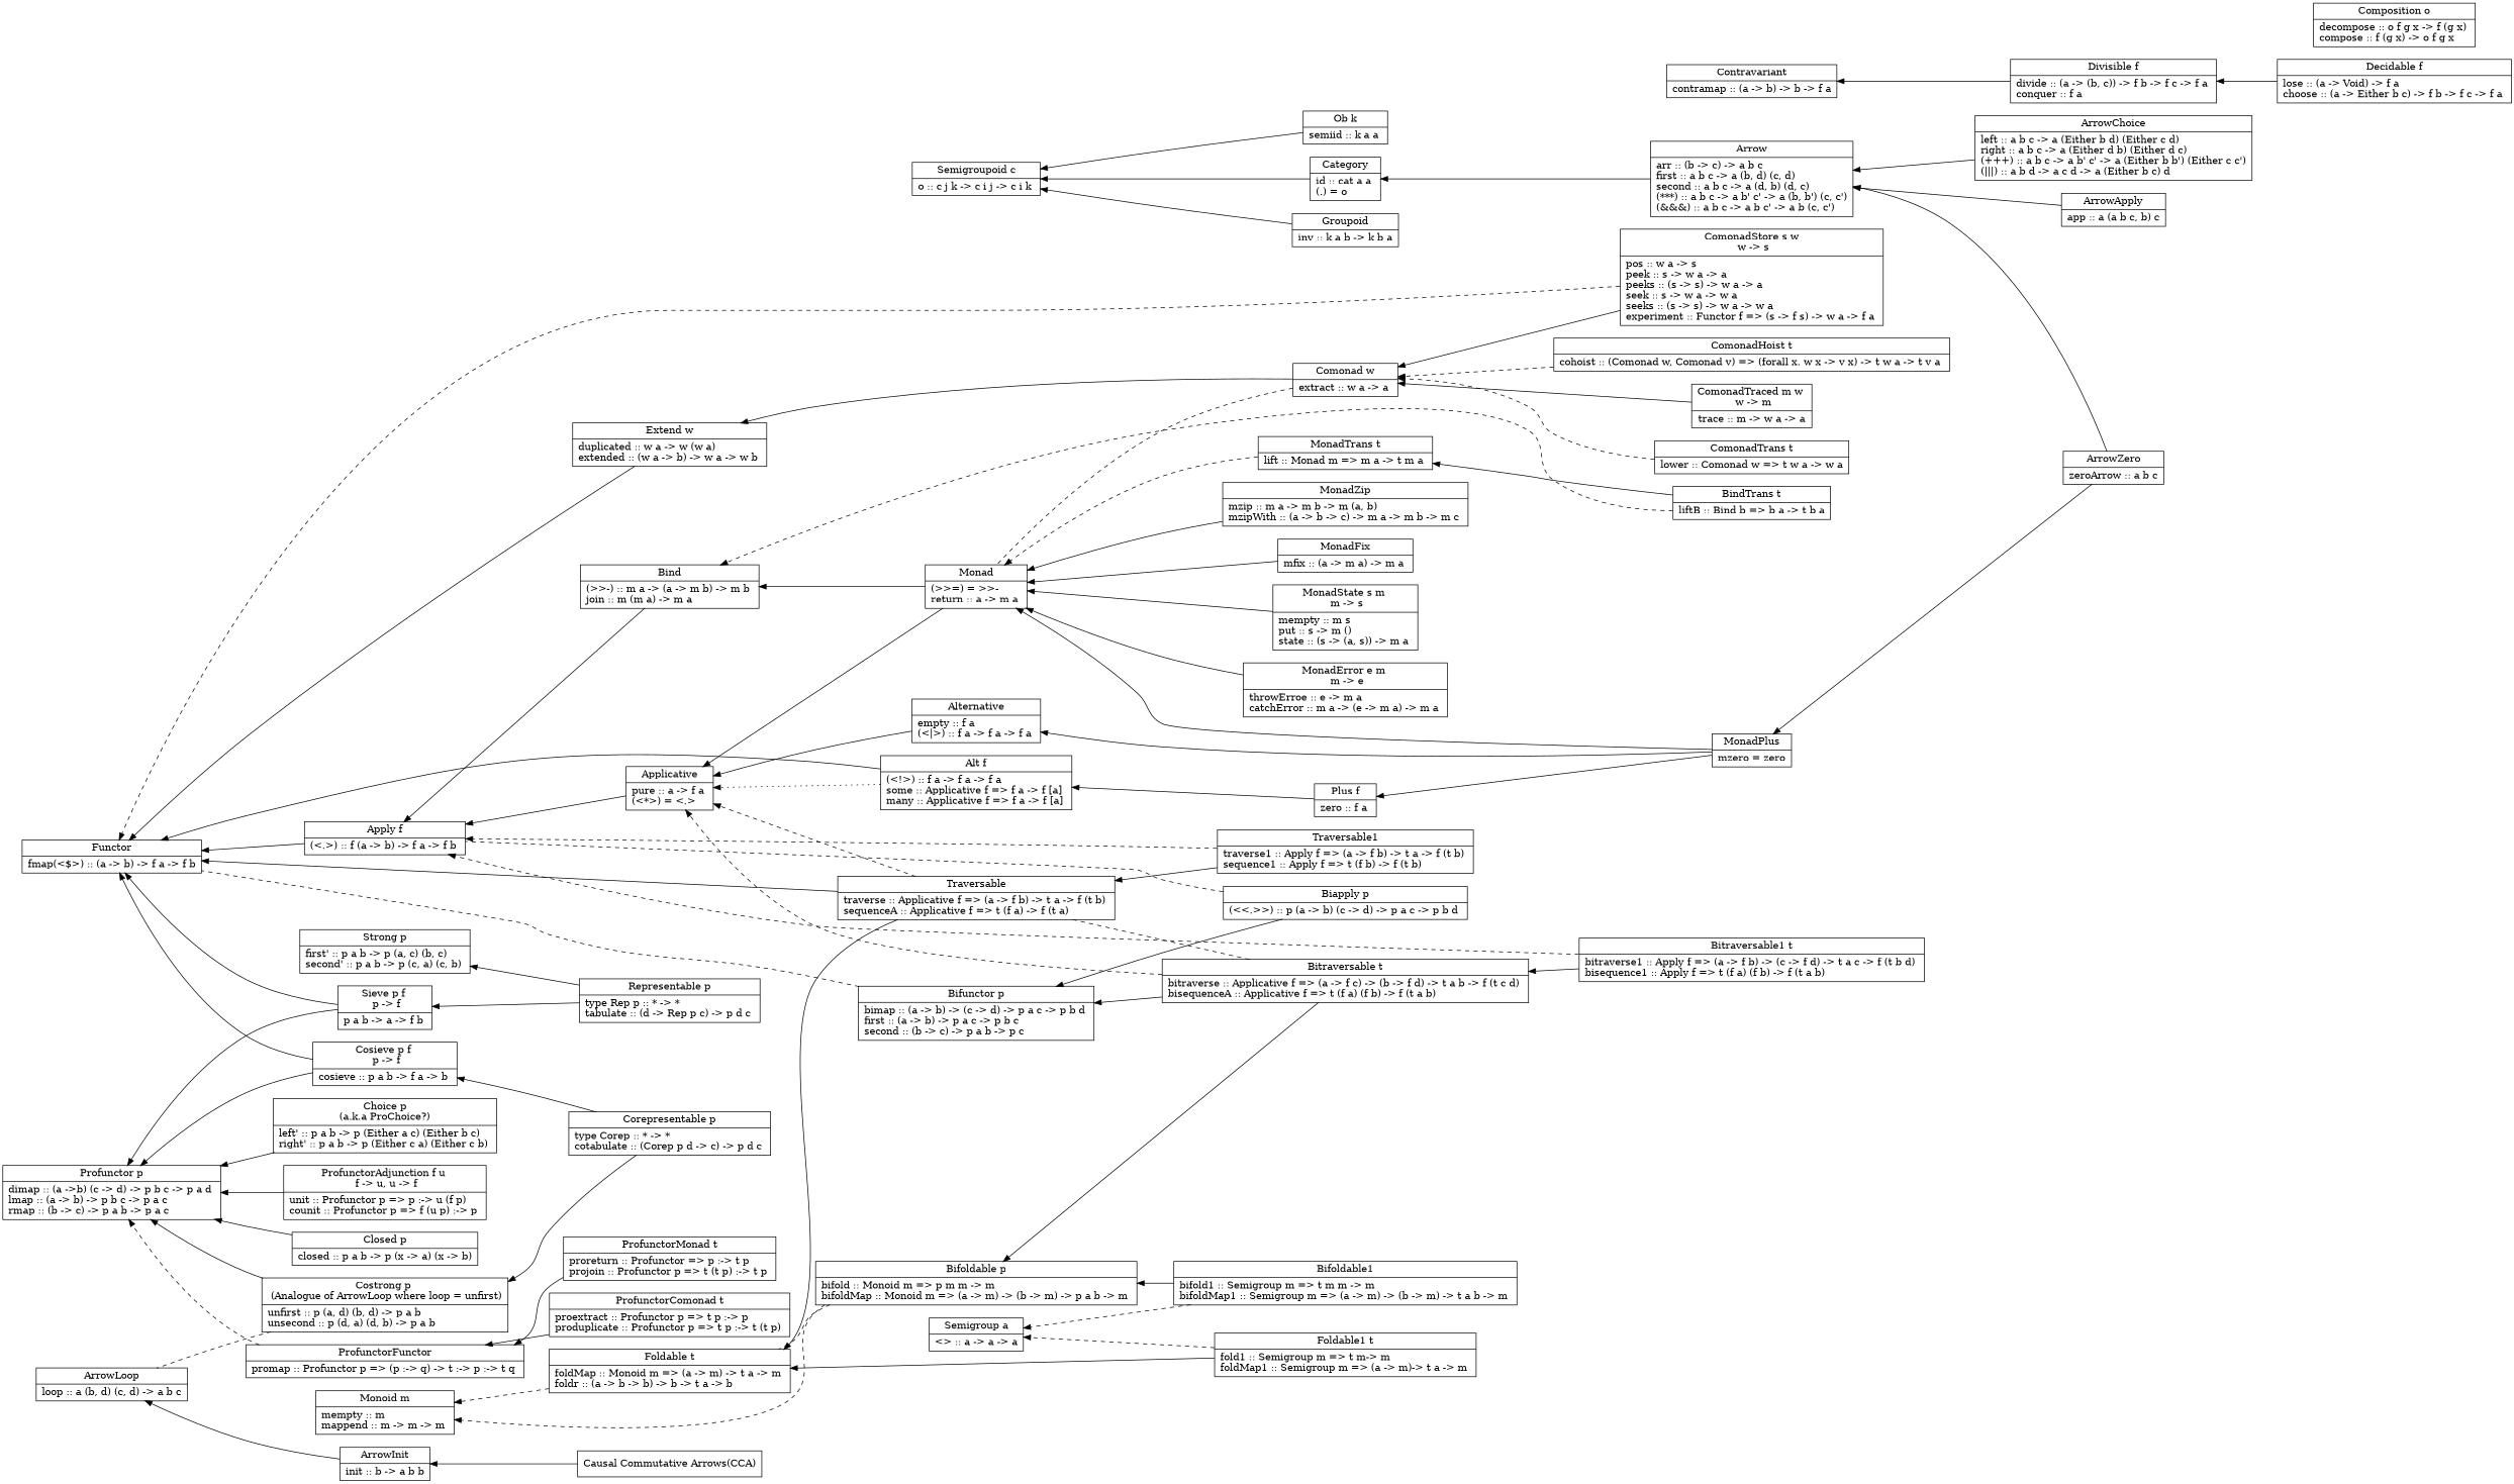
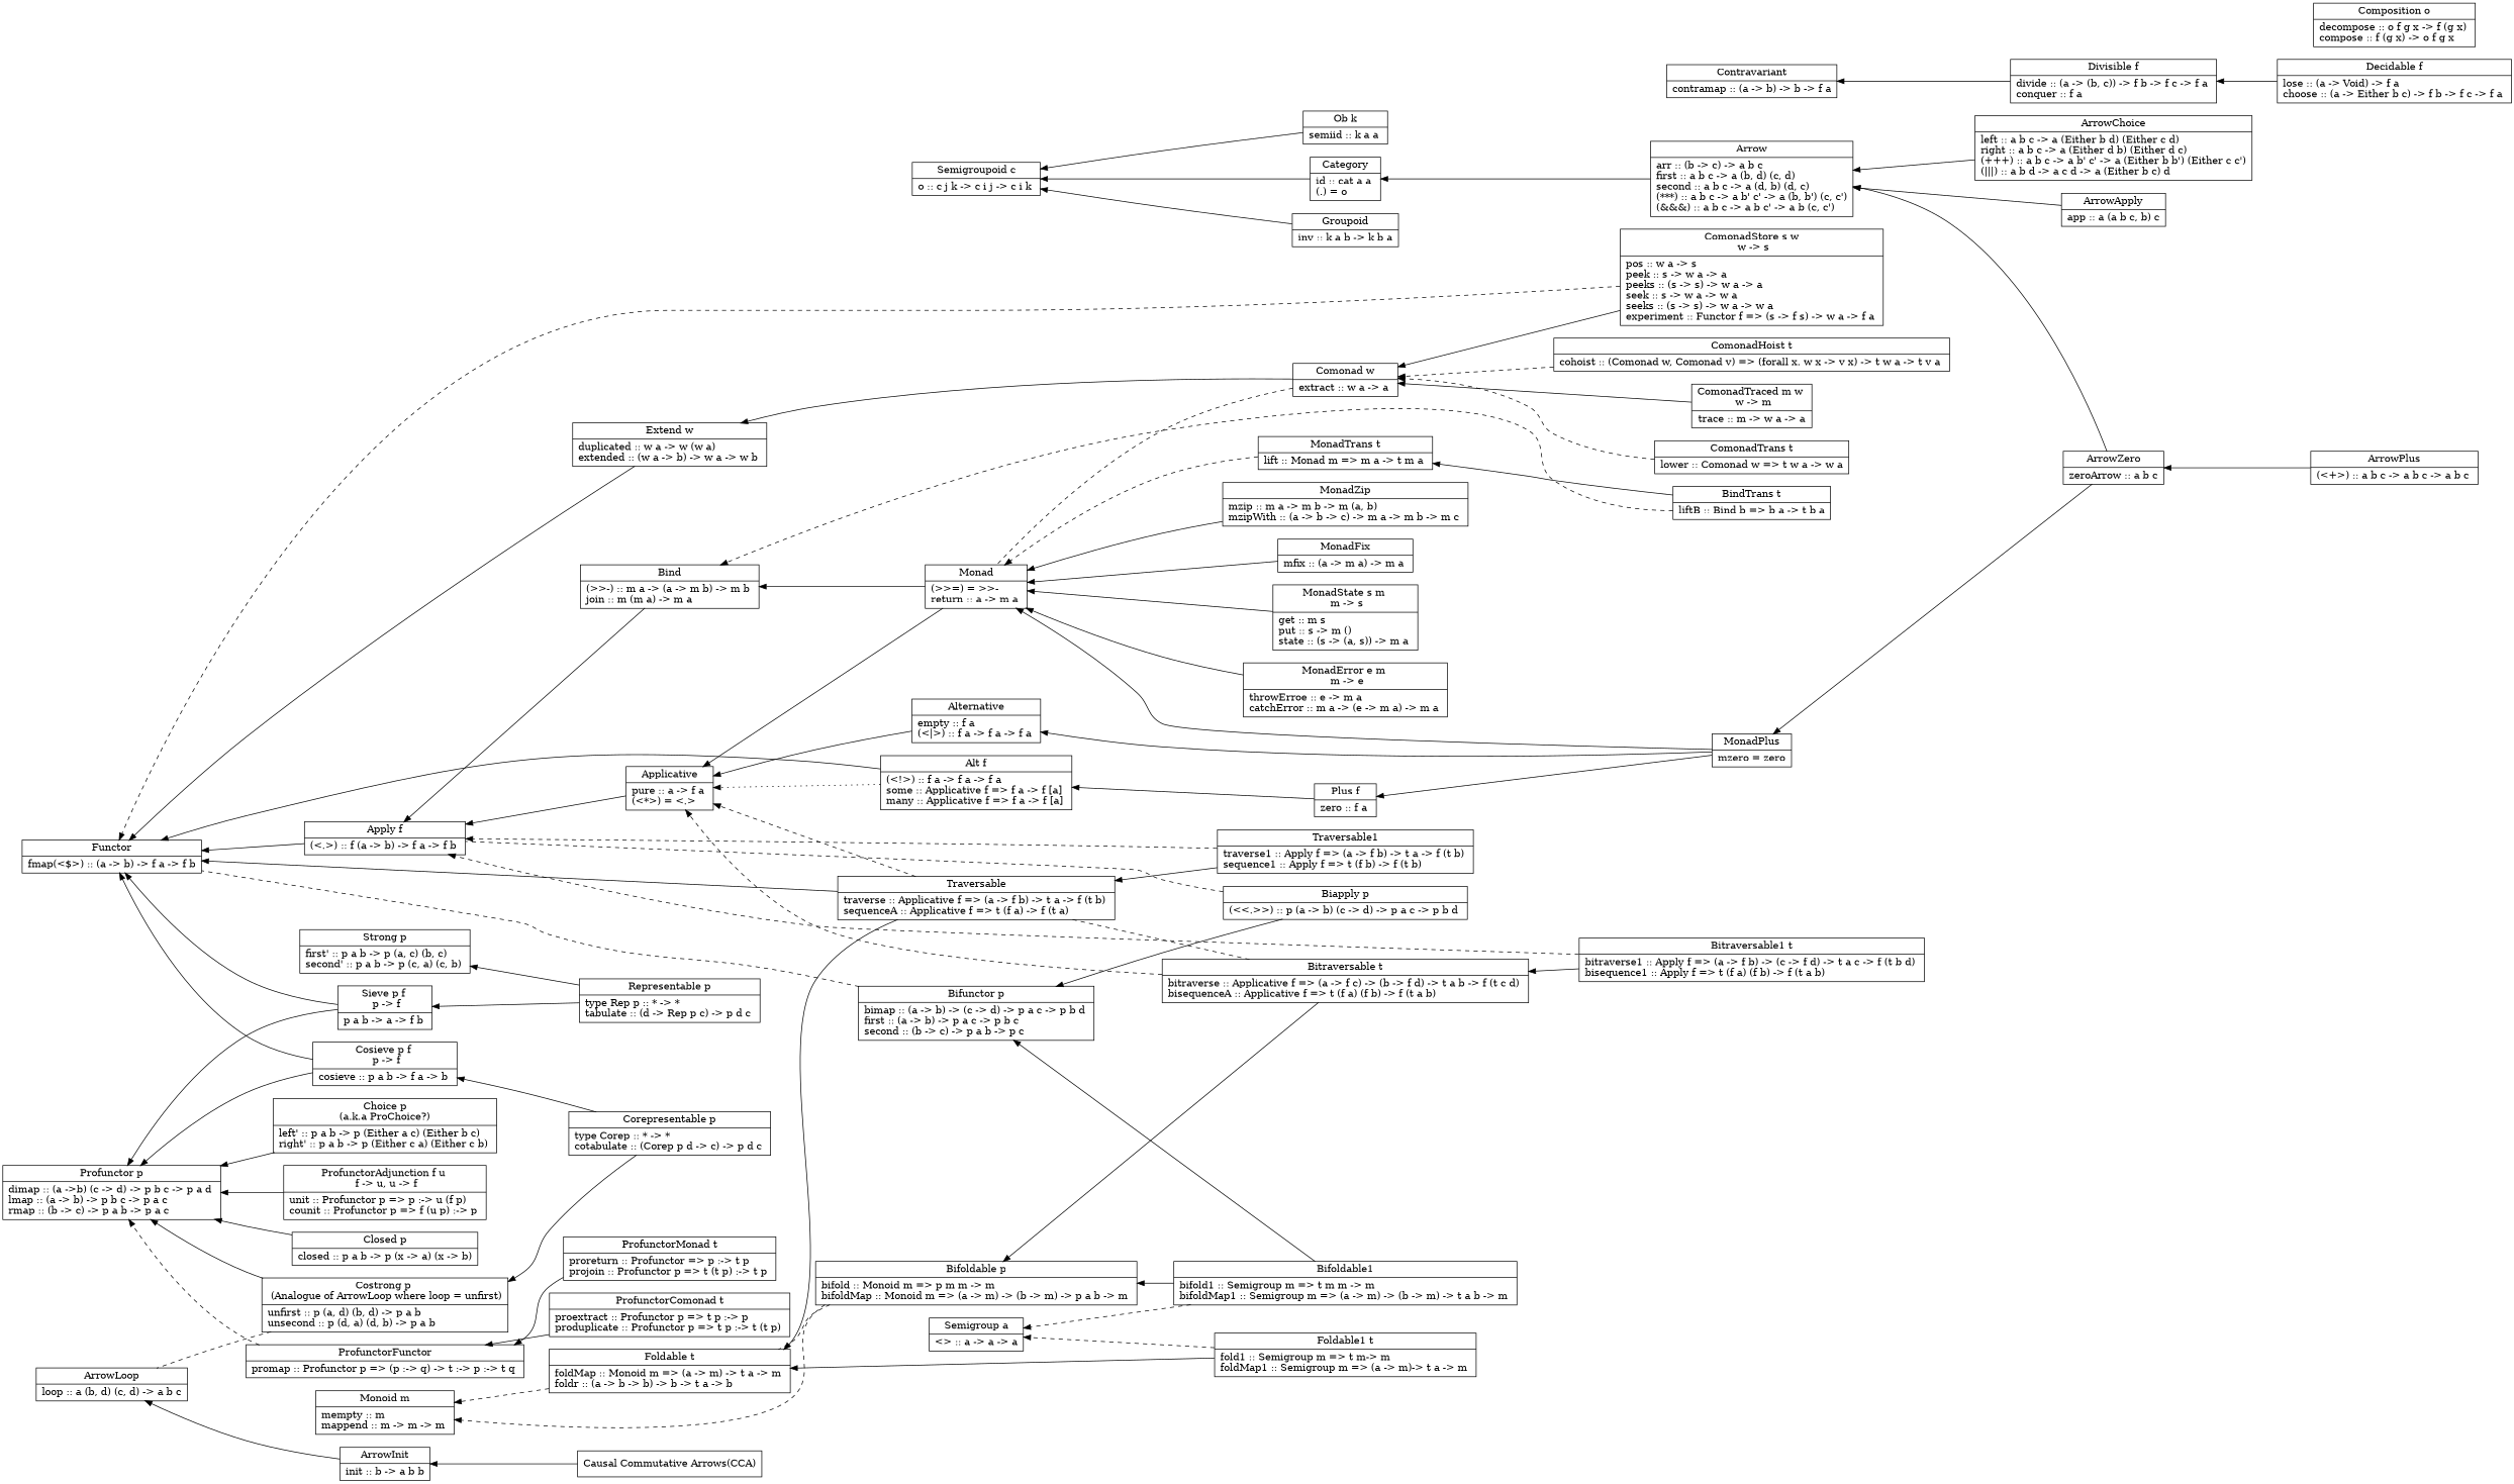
  digraph {
    rankdir=RL
    node [shape=record]
    n1 [label="{ Category }|{ id :: cat a a \l	(.) = o \l }"]
    n2 [label="{ Semigroupoid c }|{ o :: c j k -\> c i j -\> c i k \l }"]
    n3 [label="{ Functor }|{ fmap(\<$\>) :: (a -\> b) -\> f a -\> f b }"]
    n4 [label="{ Applicative }|{ pure :: a -\> f a \l	(\<*\>) = \<.\>\l }"]
    n5 [label="{ Apply f }|{ (\<.\>) :: f (a -\> b) -\> f a -\> f b \l}"]
    n6 [label="{ Alternative }|{ empty :: f a \l	(\<\|\>) :: f a -\> f a -\> f a \l}"]
    n7 [label="{ Monad }|{ (\>\>=) = \>\>- \lreturn :: a -\> m a \l}"]
    n8 [label="{ Bind }|{ (\>\>-) :: m a -\> (a -\> m b) -\> m b \l	join :: m (m a) -\> m a \l}"]
    n9 [label="{ MonadPlus }|{ mzero = zero }"]
    n10 [label="{ Plus f }|{ zero :: f a \l }"]
    n11 [label="{ Alt f }|{ (\<!\>) :: f a -\> f a -\> f a \l	some :: Applicative f =\> f a -\> f [a] \l	many :: Applicative f =\> f a -\> f [a] \l }"]
    n12 [label="{ MonadZip }|{ mzip :: m a -\> m b -\> m (a, b)\l	mzipWith :: (a -\> b -\> c) -\> m a -\> m b -\> m c \l}"]
    n13 [label="{ Arrow }|{ arr :: (b -\> c) -\> a b c \lfirst :: a b c -\> a (b, d) (c, d) \lsecond :: a b c -\> a (d, b) (d, c) \l(***) :: a b c -\> a b' c' -\> a (b, b') (c, c')\l(&&&) :: a b c -\> a b c' -\> a b (c, c')\l }"]
    n14 [label="{ MonadFix }|{ mfix :: (a -\> m a) -\> m a \l}"]
+   n15 [label="{ ArrowPlus }|{ (\<+\>) :: a b c -\> a b c -\> a b c \l }"]
    n16 [label="{ ArrowZero }|{ zeroArrow :: a b c }"]
    n17 [label="{ ArrowInit }|{ init :: b -\> a b b }"]
    n18 [label="{ ArrowLoop }|{ loop :: a (b, d) (c, d) -\> a b c }"]
    n19 [label="{ ArrowChoice }|{ left :: a b c -\> a (Either b d) (Either c d) \l	right :: a b c -\> a (Either d b) (Either d c)\l	(+++) :: a b c -\> a b' c' -\> a (Either b b') (Either c c')\l	(\|\|\|) :: a b d -\> a c d -\> a (Either b c) d\l }"]
    n20 [label="{ ArrowApply }|{ app :: a (a b c, b) c }"]
    n21 [label="{Causal Commutative Arrows(CCA) }"]
    n22 [label="{ Monoid m}|{ mempty :: m \l	mappend :: m -\> m -\> m \l}"]
    n23 [label="{ Foldable t}|{ foldMap :: Monoid m =\> (a -\> m) -\> t a -\> m \l	foldr :: (a -\> b -\> b) -\> b -\> t a -\> b \l}"]
    n24 [label="{ Traversable }|{ traverse :: Applicative f =\> (a -\> f b) -\> t a -\> f (t b) \l	sequenceA :: Applicative f =\> t (f a) -\> f (t a) \l }"]
    n25 [label="{ Contravariant }|{ contramap :: (a -\> b) -\>  b -\> f a }"]
-   n26 [label="{ MonadState s m \n m -\> s }|{ mempty :: m s \l	put :: s -\> m () \l	state :: (s -\> (a, s)) -\> m a \l}"]
+   n26 [label="{ MonadState s m \n m -\> s }|{ get :: m s \l	put :: s -\> m () \l	state :: (s -\> (a, s)) -\> m a \l}"]
    n27 [label="{ MonadError e m \n m -\> e }|{ throwErroe :: e -\> m a \l	catchError :: m a -\> (e -\> m a) -\> m a \l }"]
    n28 [label="{ Comonad w }|{ extract :: w a -\> a \l }"]
    n29 [label="{ Extend w }|{ duplicated :: w a -\> w (w a) \l	extended :: (w a -\> b) -\> w a -\> w b \l }"]
    n30 [label="{ Bifunctor p }|{ bimap :: (a -\> b) -\> (c -\> d) -\> p a c -\> p b d \l	first :: (a -\> b) -\> p a c -\> p b c \l	second :: (b -\> c) -\> p a b -\> p  c \l }"]
    n31 [label="{ Biapply p }|{ (\<\<.\>\>) :: p (a -\> b) (c -\> d) -\> p a c -\> p b d \l }"]
    n32 [label="{ Semigroup a }|{ \<\> :: a -\> a -\> a }"]
    n33 [label="{ BindTrans t}|{ liftB :: Bind b =\> b a -\> t b a }"]
    n34 [label="{ MonadTrans t}|{ lift :: Monad m =\> m a -\> t m a \l}"]
    n35 [label="{ Groupoid }|{ inv :: k a b -\> k b a }"]
    n36 [label="{ Bifoldable p}|{ bifold :: Monoid m =\> p m m -\> m \l	bifoldMap :: Monoid m =\> (a -\> m) -\> (b -\> m) -\> p a b -\> m \l }"]
    n37 [label="{ Bifoldable1 }|{ bifold1 :: Semigroup m =\> t m m -\> m \l	bifoldMap1 :: Semigroup m =\> (a -\> m) -\> (b -\> m) -\> t a b -\> m \l }"]
    n38 [label="{ Bitraversable t }|{ bitraverse :: Applicative f =\> (a -\> f c) -\> (b -\> f d) -\> t a b -\> f (t c d) \l	bisequenceA :: Applicative f =\> t (f a) (f b) -\> f (t a b) \l }"]
    n39 [label="{ Bitraversable1 t }|{ bitraverse1 :: Apply f =\> (a -\> f b) -\> (c -\> f d) -\> t a c -\> f (t b d) \l	bisequence1 :: Apply f =\> t (f a) (f b) -\> f (t a b) \l }"]
    n40 [label="{ Foldable1 t }|{ fold1 :: Semigroup m =\> t m-\> m \l	foldMap1 :: Semigroup m =\> (a -\> m)-\> t a -\> m \l }"]
    n41 [label="{ Traversable1 }|{ traverse1 :: Apply f =\> (a -\> f b) -\> t a -\> f (t b) \l	sequence1 :: Apply f =\> t (f b) -\> f (t b) \l }"]
    n42 [label="{ Ob k }|{ semiid :: k a a \l }"]
    n43 [label="{ Profunctor p }|{ dimap :: (a -\>b) (c -\> d) -\> p b c -\> p a d \l	lmap :: (a -\> b) -\> p b c -\> p a c \l	rmap :: (b -\> c) -\> p a b -\> p a c \l }"]
    n44 [label="{ Costrong p \n (Analogue of ArrowLoop where loop = unfirst) }|{ unfirst :: p (a, d) (b, d) -\> p a b \l	unsecond :: p (d, a) (d, b) -\> p a b \l }"]
    n45 [label="{ Choice p\n(a.k.a ProChoice?) }|{ left' :: p a b -\> p (Either a c) (Either b c) \l	right' :: p a b -\> p (Either c a) (Either c b) \l }"]
    n46 [label="{ ProfunctorAdjunction f u \n f -\> u, u -\> f }|{ unit :: Profunctor p =\> p :-\> u (f p) \l	counit :: Profunctor p =\> f (u p) :-\> p \l }"]
    n47 [label="{ Closed p }|{ closed :: p a b -\> p (x -\> a) (x -\> b) }"]
    n48 [label="{ ProfunctorFunctor }|{ promap :: Profunctor p =\> (p :-\> q) -\> t :-\> p :-\> t q \l }"]
    n49 [label="{ ProfunctorMonad t }|{ proreturn :: Profunctor =\> p :-\> t p \l	projoin :: Profunctor p =\> t (t p) :-\> t p \l }"]
    n50 [label="{ ProfunctorComonad t }|{ proextract :: Profunctor p =\> t p :-\> p \l	produplicate :: Profunctor p =\> t p :-\> t (t p) \l }"]
    n51 [label="{ Representable p }|{ type Rep p :: * -\> * \l	tabulate :: (d -\> Rep p c) -\> p d c \l }"]
    n52 [label="{ Sieve p f \n p -\> f }|{ p a b -\> a -\> f b \l }"]
    n53 [label="{ Strong p }|{ first' :: p a b -\> p (a, c) (b, c) \l	second' :: p a b -\> p (c, a) (c, b) \l }"]
    n54 [label="{ Corepresentable p }|{ type Corep :: * -\> * \l	cotabulate :: (Corep p d -\> c) -\> p d c \l }"]
    n55 [label="{ Cosieve p f \n p -\> f }|{ cosieve :: p a b -\> f a -\> b \l }"]
    n56 [label="{ Divisible f }|{ divide :: (a -\> (b, c)) -\> f b -\> f c -\> f a \l	conquer :: f a \l }"]
    n57 [label="{ Decidable f }|{ lose :: (a -\> Void) -\> f a \l	choose :: (a -\> Either b c) -\> f b -\> f c -\> f a \l }"]
    n58 [label="{ ComonadHoist t }|{ cohoist :: (Comonad w, Comonad v) =\> (forall x. w x -\> v x) -\> t w a -\> t v a \l }"]
    n59 [label="{ ComonadStore s w\n w -\> s }|{ pos :: w a -\> s \l	peek :: s -\> w a -\> a \l	peeks :: (s -\> s) -\> w a -\> a \l	seek :: s -\> w a -\> w a \l	seeks :: (s -\> s) -\> w a -\> w a \l	experiment :: Functor f =\> (s -\> f s) -\> w a -\> f a \l }"]
    n60 [label="{ ComonadTraced m w \n w -\> m }|{ trace :: m -\> w a -\> a }"]
    n61 [label="{ ComonadTrans t }|{ lower :: Comonad w =\> t w a -\> w a }"]
    n62 [label="{ Composition o }|{ decompose :: o f g x -\> f (g x) \l	compose :: f (g x) -\> o f g x \l }"]
    n1 -> n2
    n4 -> n5
    n5 -> n3
    n6 -> n4
    n7 -> n4
    n7 -> n8
    n8 -> n5
    n9 -> n6
    n9 -> n7
    n9 -> n10
    n10 -> n11
    n11 -> n3
    n11 -> n4 [style=dotted]
    n12 -> n7
    n13 -> n1
    n14 -> n7
+   n15 -> n16
    n16 -> n9
    n16 -> n13
    n17 -> n18
    n19 -> n13
    n20 -> n13
    n21 -> n17
    n23 -> n22 [style=dashed]
    n24 -> n3
    n24 -> n4 [style=dashed]
    n24 -> n23
    n26 -> n7
    n27 -> n7
    n28 -> n7 [arrowhead=none style=dashed]
    n28 -> n29
    n29 -> n3
    n30 -> n3 [arrowhead=none style=dashed]
    n31 -> n5 [arrowhead=none style=dashed]
    n31 -> n30
    n33 -> n8 [style=dashed]
    n33 -> n34
    n34 -> n7 [style=dashed]
    n35 -> n2
    n36 -> n22 [style=dashed]
    n36 -> n23 [arrowhead=none style=dashed]
    n37 -> n32 [style=dashed]
    n37 -> n36
    n38 -> n4 [style=dashed]
    n38 -> n24 [arrowhead=none style=dashed]
-   n38 -> n30
+   n37 -> n30
    n38 -> n36
    n39 -> n5 [style=dashed]
    n39 -> n38
    n40 -> n23
    n40 -> n32 [style=dashed]
    n41 -> n5 [style=dashed]
    n41 -> n24
    n42 -> n2
    n44 -> n18 [arrowhead=none style=dashed]
    n44 -> n43
    n45 -> n43
    n46 -> n43
    n47 -> n43
    n48 -> n43 [style=dashed]
    n49 -> n48
    n50 -> n48
    n51 -> n52
    n51 -> n53
    n52 -> n3
    n52 -> n43
    n54 -> n44
    n54 -> n55
    n55 -> n3
    n55 -> n43
    n56 -> n25
    n57 -> n56
    n58 -> n28 [style=dashed]
    n59 -> n3 [style=dashed]
    n59 -> n28
    n60 -> n28
    n61 -> n28 [style=dashed]
  }
